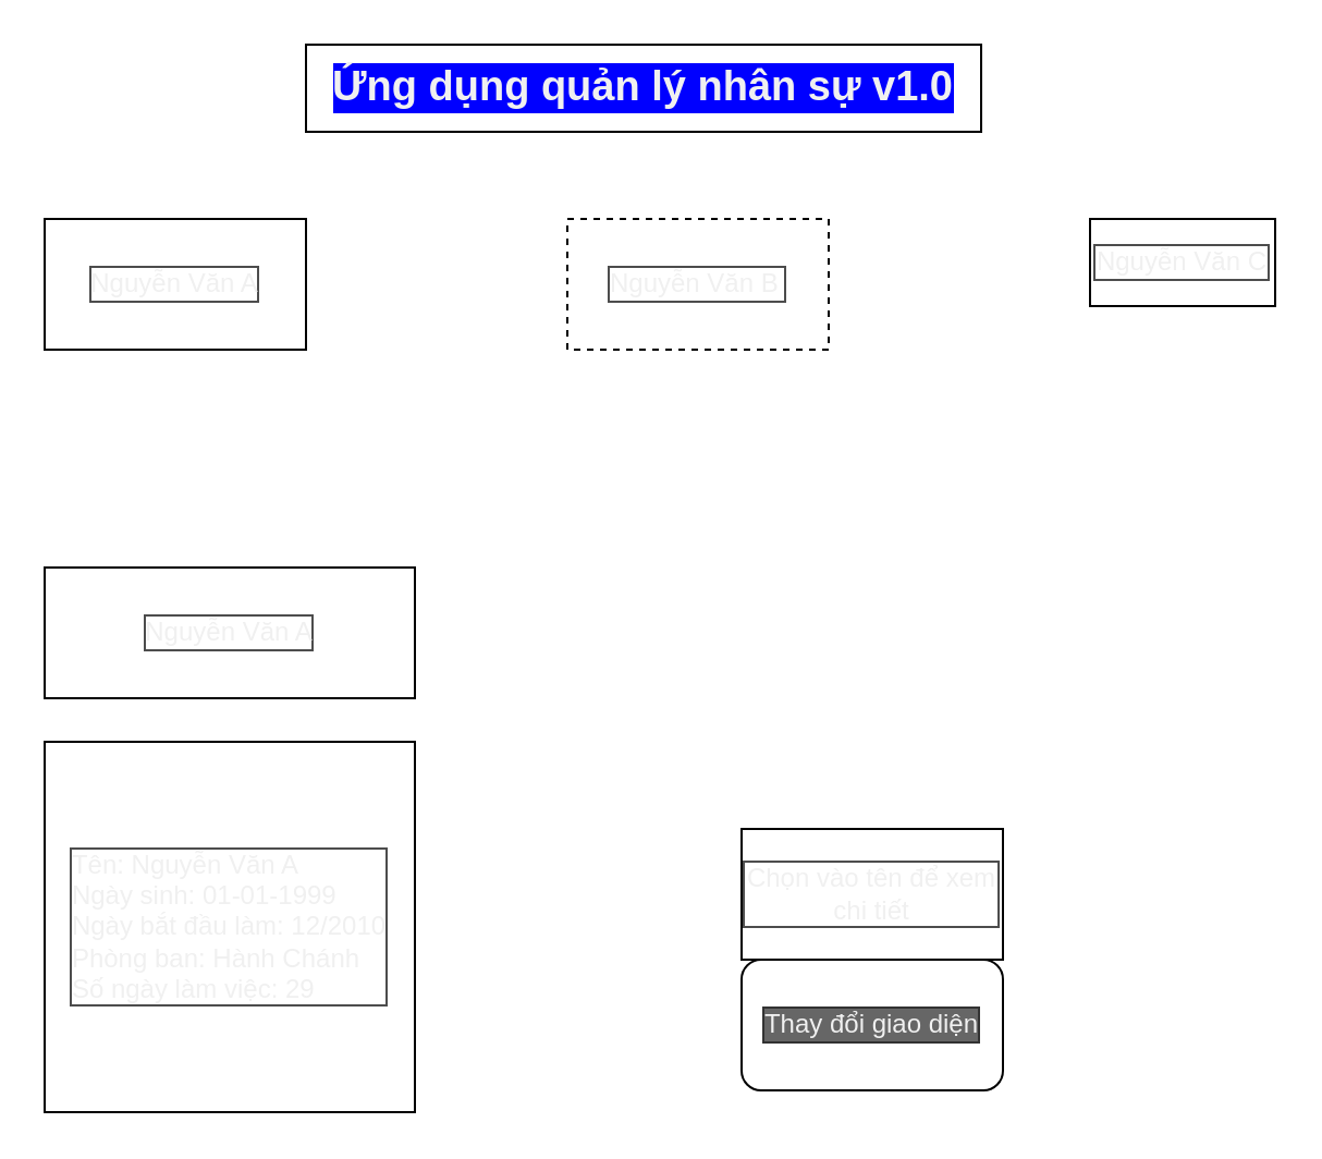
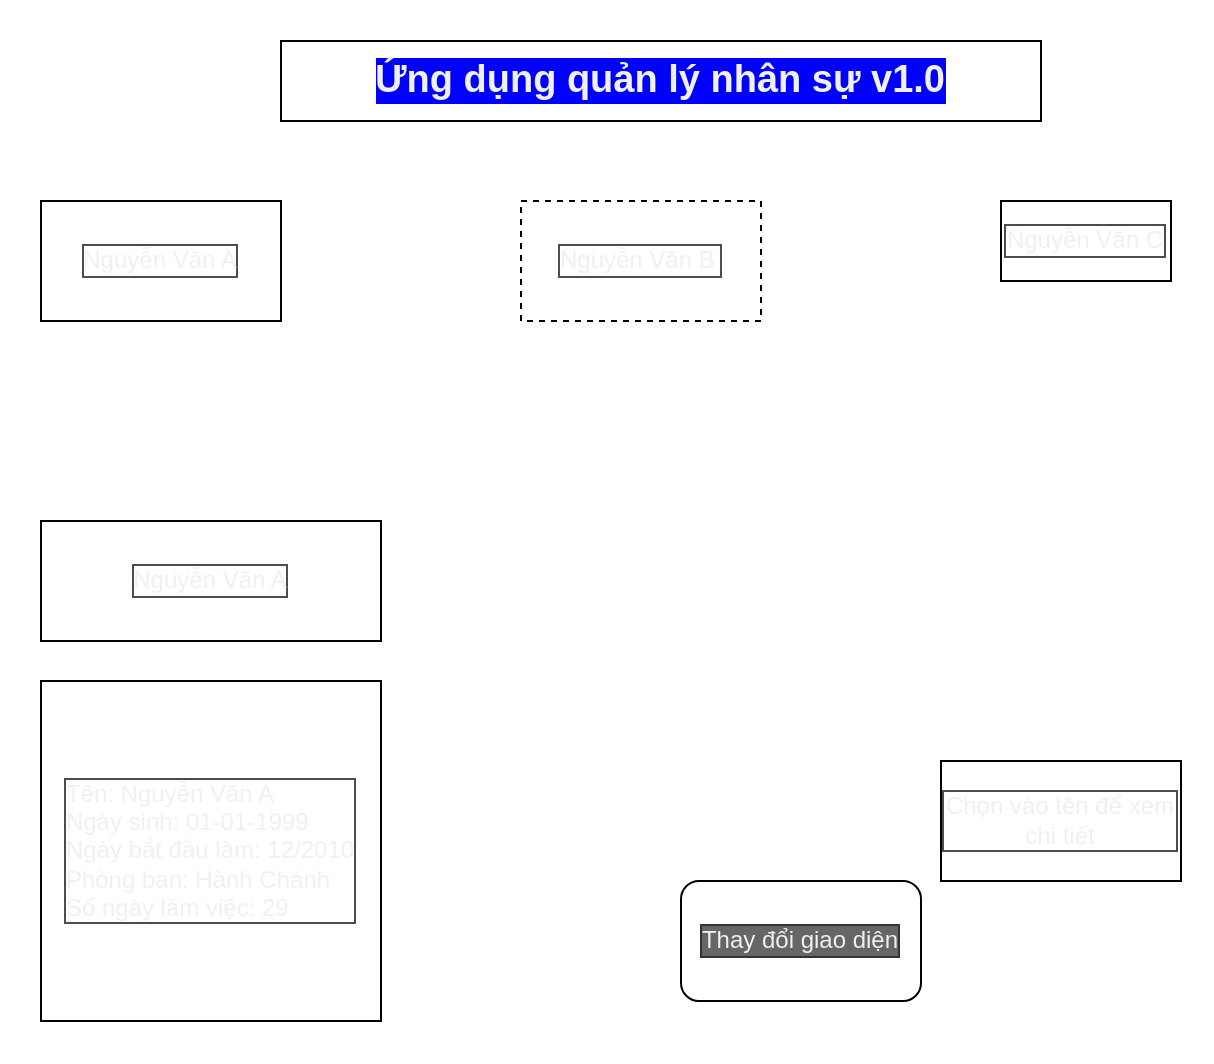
  <mxCell id="0" />
  <mxCell id="1" parent="0" />
- <mxCell id="2" value="Ứng dụng quản lý nhân sự v1.0" style="rounded=0;html=1;whiteSpace=wrap;fontColor=#F0F0F0;labelBackgroundColor=#0000FF;fontSize=19;fontStyle=1" vertex="1" parent="1"><mxGeometry x="140" width="310" height="40" as="geometry" y="20" /></mxCell>
+ <mxCell id="2" value="Ứng dụng quản lý nhân sự v1.0" style="rounded=0;html=1;whiteSpace=wrap;fontColor=#F0F0F0;labelBackgroundColor=#0000FF;fontSize=19;fontStyle=1" vertex="1" parent="1"><mxGeometry x="140" y="20" width="380" height="40" as="geometry" /></mxCell>
  <mxCell id="3" value="Nguyễn Văn A" style="rounded=0;whiteSpace=wrap;html=1;labelBackgroundColor=none;fontColor=#F0F0F0;labelBorderColor=#4D4D4D;" vertex="1" parent="1"><mxGeometry x="20" y="100" width="120" height="60" as="geometry" /></mxCell>
  <mxCell id="4" value="Nguyễn Văn B&lt;span style=&quot;white-space: pre&quot;&gt;&#09;&lt;/span&gt;" style="rounded=0;whiteSpace=wrap;html=1;labelBackgroundColor=none;fontColor=#F0F0F0;labelBorderColor=#4D4D4D;dashed=1;" vertex="1" parent="1"><mxGeometry x="260" y="100" width="120" height="60" as="geometry" /></mxCell>
  <mxCell id="5" value="Nguyễn Văn C" style="rounded=0;whiteSpace=wrap;html=1;labelBackgroundColor=none;fontColor=#F0F0F0;labelBorderColor=#4D4D4D;" vertex="1" parent="1"><mxGeometry x="500" y="100" width="85" height="40" as="geometry" /></mxCell>
  <mxCell id="6" value="Nguyễn Văn A" style="rounded=0;whiteSpace=wrap;html=1;labelBackgroundColor=none;fontColor=#F0F0F0;labelBorderColor=#4D4D4D;" vertex="1" parent="1"><mxGeometry x="20" y="260" width="170" height="60" as="geometry" /></mxCell>
  <mxCell id="7" value="&lt;div style=&quot;text-align: left; font-size: 12px;&quot;&gt;Tên: Nguyễn Văn A&lt;/div&gt;&lt;div style=&quot;text-align: left; font-size: 12px;&quot;&gt;Ngày sinh: 01-01-1999&lt;/div&gt;Ngày bắt đầu làm: 12/2010&lt;br style=&quot;font-size: 12px;&quot;&gt;&lt;div style=&quot;text-align: left; font-size: 12px;&quot;&gt;Phòng ban: Hành Chánh&lt;/div&gt;&lt;div style=&quot;text-align: left; font-size: 12px;&quot;&gt;Số ngày làm việc: 29&lt;/div&gt;" style="whiteSpace=wrap;html=1;aspect=fixed;labelBackgroundColor=none;fontColor=#F0F0F0;labelBorderColor=#4D4D4D;fontSize=12;" vertex="1" parent="1"><mxGeometry x="20" y="340" width="170" height="170" as="geometry" /></mxCell>
  <mxCell id="8" value="Thay đổi giao diện" style="rounded=1;whiteSpace=wrap;html=1;labelBackgroundColor=#666666;fontColor=#F0F0F0;labelBorderColor=#333333;" vertex="1" parent="1"><mxGeometry x="340" y="440" width="120" height="60" as="geometry" /></mxCell>
- <mxCell id="9" value="Chọn vào tên để xem chi tiết" style="rounded=0;whiteSpace=wrap;html=1;labelBackgroundColor=none;fontColor=#F0F0F0;labelBorderColor=#4D4D4D;" vertex="1" parent="1"><mxGeometry x="340" y="380" width="120" height="60" as="geometry" /></mxCell>
+ <mxCell id="9" value="Chọn vào tên để xem chi tiết" style="rounded=0;whiteSpace=wrap;html=1;labelBackgroundColor=none;fontColor=#F0F0F0;labelBorderColor=#4D4D4D;" vertex="1" parent="1"><mxGeometry x="470" y="380" width="120" height="60" as="geometry" /></mxCell>
